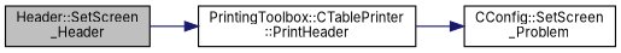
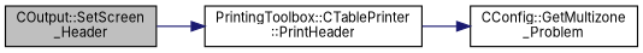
  digraph {
    fontname=Inter
    rankdir=LR
    node [color=black fillcolor=white fontname=Inter fontsize=10 shape=record style=filled]
    edge [color=midnightblue fontname=Inter fontsize=10 labelfontname=Helvetica labelfontsize=10 style=solid]
-   n1 [fillcolor=grey75 fontcolor=black height=0.2 label="Header::SetScreen\l_Header" width=0.4]
+   n1 [fillcolor=grey75 fontcolor=black height=0.2 label="COutput::SetScreen\l_Header" width=0.4]
    n2 [height=0.2 label="PrintingToolbox::CTablePrinter\l::PrintHeader" width=0.4]
-   n3 [height=0.2 label="CConfig::SetScreen\l_Problem" width=0.4]
+   n3 [height=0.2 label="CConfig::GetMultizone\l_Problem" width=0.4]
    n1 -> n2
    n2 -> n3
  }
